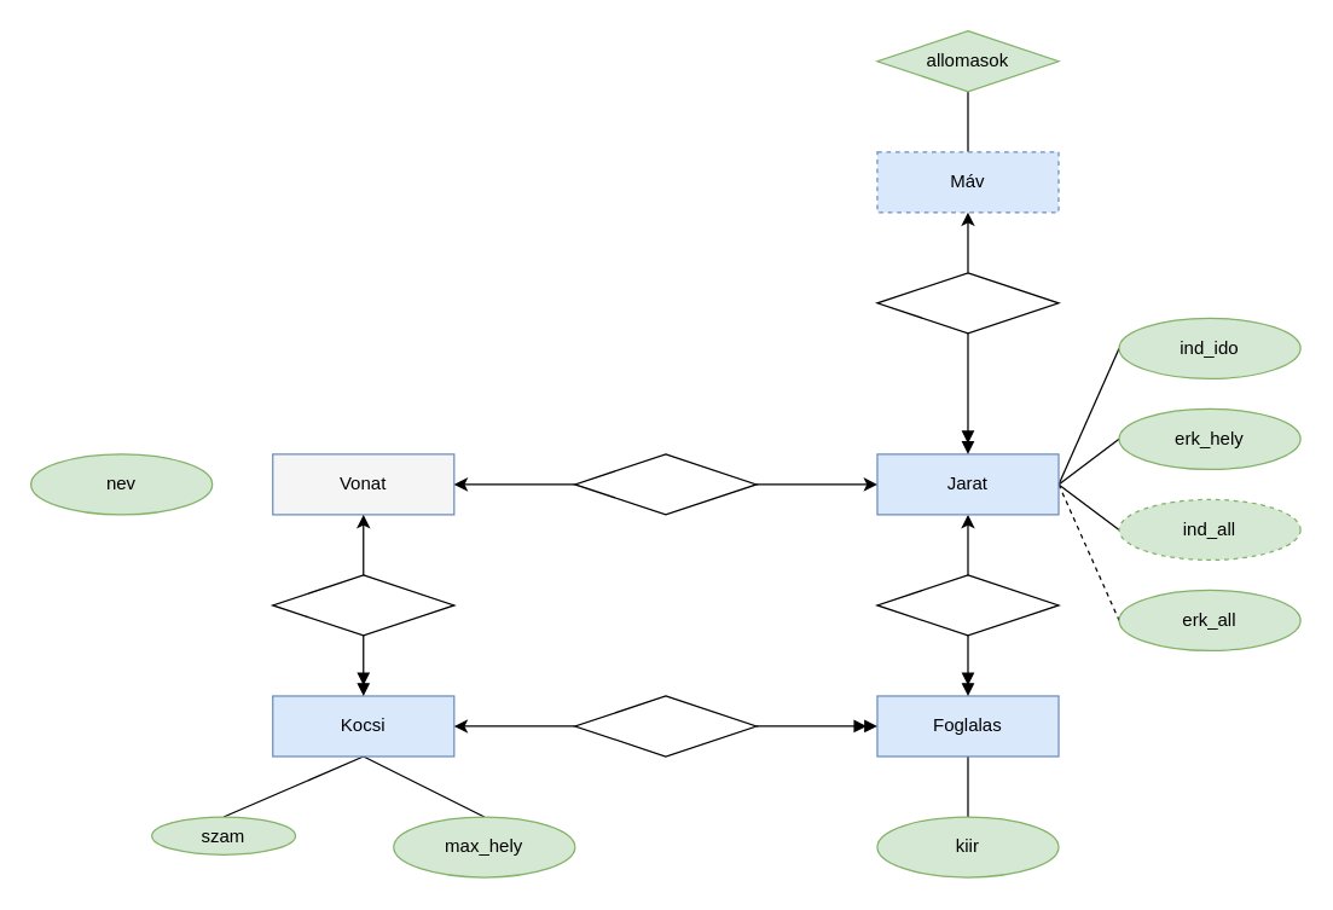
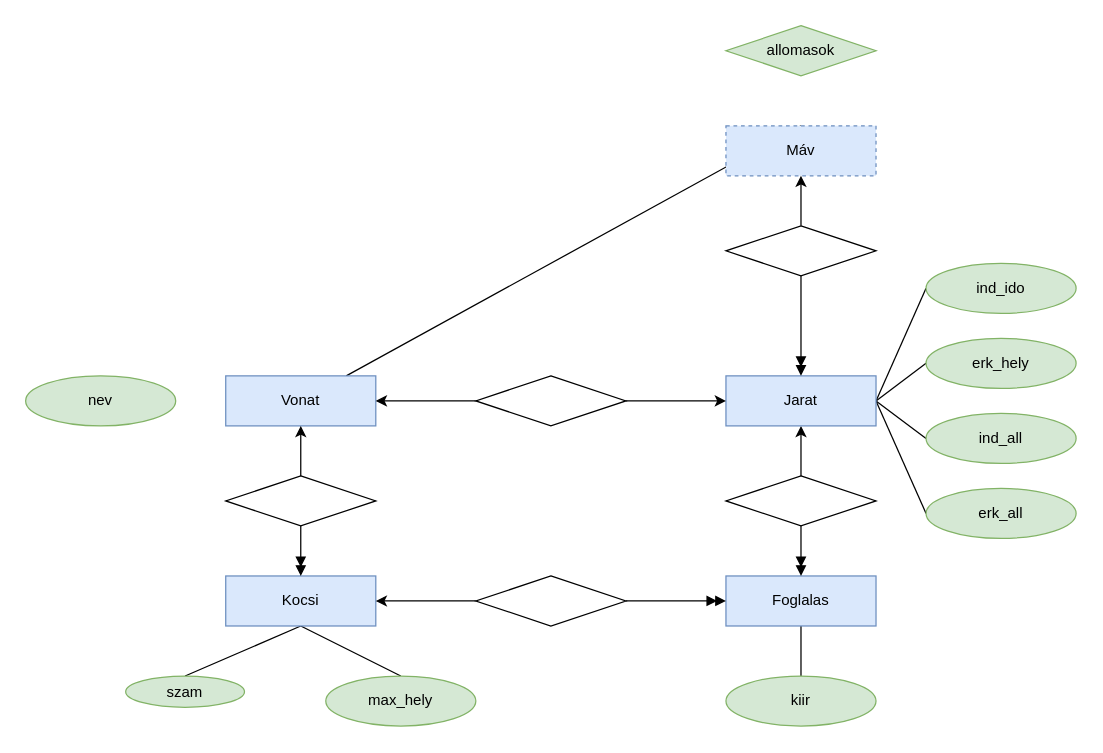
  <mxCell id="0" />
  <mxCell id="1" parent="0" />
- <mxCell id="2" style="edgeStyle=none;rounded=0;orthogonalLoop=1;jettySize=auto;html=1;exitX=0.5;exitY=0;exitDx=0;exitDy=0;entryX=0.5;entryY=1;entryDx=0;entryDy=0;endArrow=none;endFill=0;" edge="1" parent="1" source="3" target="4"><mxGeometry relative="1" as="geometry" /></mxCell>
+ <mxCell id="2" style="edgeStyle=none;rounded=0;orthogonalLoop=1;jettySize=auto;html=1;exitX=0.5;exitY=0;exitDx=0;exitDy=0;endArrow=none;endFill=0;" edge="1" parent="1" source="3" target="5"><mxGeometry relative="1" as="geometry" /></mxCell>
  <mxCell id="3" value="Máv" style="rounded=0;whiteSpace=wrap;html=1;fillColor=#dae8fc;strokeColor=#6c8ebf;dashed=1;" vertex="1" parent="1"><mxGeometry x="580" y="100" width="120" height="40" as="geometry" /></mxCell>
  <mxCell id="4" value="allomasok" style="rhombus;whiteSpace=wrap;html=1;fillColor=#d5e8d4;strokeColor=#82b366;" vertex="1" parent="1"><mxGeometry x="580" width="120" height="40" as="geometry" y="20" /></mxCell>
- <mxCell id="5" value="Vonat" style="rounded=0;whiteSpace=wrap;html=1;fillColor=#f5f5f5;strokeColor=#6c8ebf;" vertex="1" parent="1"><mxGeometry x="180" y="300" width="120" height="40" as="geometry" /></mxCell>
+ <mxCell id="5" value="Vonat" style="rounded=0;whiteSpace=wrap;html=1;fillColor=#dae8fc;strokeColor=#6c8ebf;" vertex="1" parent="1"><mxGeometry x="180" y="300" width="120" height="40" as="geometry" /></mxCell>
  <mxCell id="6" value="nev" style="ellipse;whiteSpace=wrap;html=1;fillColor=#d5e8d4;strokeColor=#82b366;" vertex="1" parent="1"><mxGeometry y="300" width="120" height="40" as="geometry" x="20" /></mxCell>
  <mxCell id="7" style="rounded=0;orthogonalLoop=1;jettySize=auto;html=1;exitX=0.5;exitY=1;exitDx=0;exitDy=0;entryX=0.5;entryY=0;entryDx=0;entryDy=0;endArrow=none;endFill=0;" edge="1" parent="1" source="9" target="11"><mxGeometry relative="1" as="geometry" /></mxCell>
  <mxCell id="8" style="edgeStyle=none;rounded=0;orthogonalLoop=1;jettySize=auto;html=1;exitX=0.5;exitY=1;exitDx=0;exitDy=0;entryX=0.5;entryY=0;entryDx=0;entryDy=0;endArrow=none;endFill=0;" edge="1" parent="1" source="9" target="10"><mxGeometry relative="1" as="geometry" /></mxCell>
  <mxCell id="9" value="Kocsi" style="rounded=0;whiteSpace=wrap;html=1;fillColor=#dae8fc;strokeColor=#6c8ebf;" vertex="1" parent="1"><mxGeometry x="180" y="460" width="120" height="40" as="geometry" /></mxCell>
  <mxCell id="10" value="szam" style="ellipse;whiteSpace=wrap;html=1;fillColor=#d5e8d4;strokeColor=#82b366;" vertex="1" parent="1"><mxGeometry x="100" y="540" width="95" height="25" as="geometry" /></mxCell>
  <mxCell id="11" value="max_hely" style="ellipse;whiteSpace=wrap;html=1;fillColor=#d5e8d4;strokeColor=#82b366;" vertex="1" parent="1"><mxGeometry x="260" y="540" width="120" height="40" as="geometry" /></mxCell>
  <mxCell id="12" style="edgeStyle=orthogonalEdgeStyle;rounded=0;orthogonalLoop=1;jettySize=auto;html=1;exitX=0.5;exitY=1;exitDx=0;exitDy=0;endArrow=doubleBlock;endFill=1;" edge="1" parent="1" source="14" target="9"><mxGeometry relative="1" as="geometry" /></mxCell>
  <mxCell id="13" style="edgeStyle=orthogonalEdgeStyle;rounded=0;orthogonalLoop=1;jettySize=auto;html=1;exitX=0.5;exitY=0;exitDx=0;exitDy=0;entryX=0.5;entryY=1;entryDx=0;entryDy=0;endArrow=classic;endFill=1;" edge="1" parent="1" source="14" target="5"><mxGeometry relative="1" as="geometry" /></mxCell>
  <mxCell id="14" value="" style="rhombus;whiteSpace=wrap;html=1;" vertex="1" parent="1"><mxGeometry x="180" y="380" width="120" height="40" as="geometry" /></mxCell>
  <mxCell id="15" style="edgeStyle=none;rounded=0;orthogonalLoop=1;jettySize=auto;html=1;exitX=0.5;exitY=1;exitDx=0;exitDy=0;entryX=0.5;entryY=0;entryDx=0;entryDy=0;endArrow=none;endFill=0;" edge="1" parent="1" source="16" target="28"><mxGeometry relative="1" as="geometry" /></mxCell>
  <mxCell id="16" value="Foglalas" style="rounded=0;whiteSpace=wrap;html=1;fillColor=#dae8fc;strokeColor=#6c8ebf;" vertex="1" parent="1"><mxGeometry x="580" y="460" width="120" height="40" as="geometry" /></mxCell>
  <mxCell id="17" style="edgeStyle=none;rounded=0;orthogonalLoop=1;jettySize=auto;html=1;exitX=0.5;exitY=1;exitDx=0;exitDy=0;endArrow=doubleBlock;endFill=1;" edge="1" parent="1" source="19" target="16"><mxGeometry relative="1" as="geometry" /></mxCell>
  <mxCell id="18" style="edgeStyle=none;rounded=0;orthogonalLoop=1;jettySize=auto;html=1;exitX=0.5;exitY=0;exitDx=0;exitDy=0;entryX=0.5;entryY=1;entryDx=0;entryDy=0;endArrow=classic;endFill=1;" edge="1" parent="1" source="19" target="24"><mxGeometry relative="1" as="geometry" /></mxCell>
  <mxCell id="19" value="" style="rhombus;whiteSpace=wrap;html=1;" vertex="1" parent="1"><mxGeometry x="580" y="380" width="120" height="40" as="geometry" /></mxCell>
  <mxCell id="20" style="edgeStyle=none;rounded=0;orthogonalLoop=1;jettySize=auto;html=1;exitX=1;exitY=0.5;exitDx=0;exitDy=0;entryX=0;entryY=0.5;entryDx=0;entryDy=0;endArrow=none;endFill=0;" edge="1" parent="1" source="24" target="35"><mxGeometry relative="1" as="geometry" /></mxCell>
  <mxCell id="21" style="edgeStyle=none;rounded=0;orthogonalLoop=1;jettySize=auto;html=1;exitX=1;exitY=0.5;exitDx=0;exitDy=0;entryX=0;entryY=0.5;entryDx=0;entryDy=0;endArrow=none;endFill=0;" edge="1" parent="1" source="24" target="36"><mxGeometry relative="1" as="geometry" /></mxCell>
  <mxCell id="22" style="edgeStyle=none;rounded=0;orthogonalLoop=1;jettySize=auto;html=1;exitX=1;exitY=0.5;exitDx=0;exitDy=0;entryX=0;entryY=0.5;entryDx=0;entryDy=0;endArrow=none;endFill=0;" edge="1" parent="1" source="24" target="37"><mxGeometry relative="1" as="geometry" /></mxCell>
- <mxCell id="23" style="edgeStyle=none;rounded=0;orthogonalLoop=1;jettySize=auto;html=1;exitX=1;exitY=0.5;exitDx=0;exitDy=0;entryX=0;entryY=0.5;entryDx=0;entryDy=0;endArrow=none;endFill=0;dashed=1;" edge="1" parent="1" source="24" target="38"><mxGeometry relative="1" as="geometry" /></mxCell>
+ <mxCell id="23" style="edgeStyle=none;rounded=0;orthogonalLoop=1;jettySize=auto;html=1;exitX=1;exitY=0.5;exitDx=0;exitDy=0;entryX=0;entryY=0.5;entryDx=0;entryDy=0;endArrow=none;endFill=0;" edge="1" parent="1" source="24" target="38"><mxGeometry relative="1" as="geometry" /></mxCell>
  <mxCell id="24" value="Jarat" style="rounded=0;whiteSpace=wrap;html=1;fillColor=#dae8fc;strokeColor=#6c8ebf;" vertex="1" parent="1"><mxGeometry x="580" y="300" width="120" height="40" as="geometry" /></mxCell>
  <mxCell id="25" style="edgeStyle=none;rounded=0;orthogonalLoop=1;jettySize=auto;html=1;exitX=0;exitY=0.5;exitDx=0;exitDy=0;endArrow=classic;endFill=1;" edge="1" parent="1" source="27" target="9"><mxGeometry relative="1" as="geometry" /></mxCell>
  <mxCell id="26" style="edgeStyle=none;rounded=0;orthogonalLoop=1;jettySize=auto;html=1;exitX=1;exitY=0.5;exitDx=0;exitDy=0;entryX=0;entryY=0.5;entryDx=0;entryDy=0;endArrow=doubleBlock;endFill=1;" edge="1" parent="1" source="27" target="16"><mxGeometry relative="1" as="geometry" /></mxCell>
  <mxCell id="27" value="" style="rhombus;whiteSpace=wrap;html=1;" vertex="1" parent="1"><mxGeometry x="380" y="460" width="120" height="40" as="geometry" /></mxCell>
  <mxCell id="28" value="kiir" style="ellipse;whiteSpace=wrap;html=1;fillColor=#d5e8d4;strokeColor=#82b366;" vertex="1" parent="1"><mxGeometry x="580" y="540" width="120" height="40" as="geometry" /></mxCell>
  <mxCell id="29" style="edgeStyle=none;rounded=0;orthogonalLoop=1;jettySize=auto;html=1;exitX=0.5;exitY=1;exitDx=0;exitDy=0;endArrow=doubleBlock;endFill=1;" edge="1" parent="1" source="31" target="24"><mxGeometry relative="1" as="geometry" /></mxCell>
  <mxCell id="30" style="edgeStyle=none;rounded=0;orthogonalLoop=1;jettySize=auto;html=1;exitX=0.5;exitY=0;exitDx=0;exitDy=0;entryX=0.5;entryY=1;entryDx=0;entryDy=0;endArrow=classic;endFill=1;" edge="1" parent="1" source="31" target="3"><mxGeometry relative="1" as="geometry" /></mxCell>
  <mxCell id="31" value="" style="rhombus;whiteSpace=wrap;html=1;" vertex="1" parent="1"><mxGeometry x="580" y="180" width="120" height="40" as="geometry" /></mxCell>
  <mxCell id="32" style="edgeStyle=none;rounded=0;orthogonalLoop=1;jettySize=auto;html=1;exitX=0;exitY=0.5;exitDx=0;exitDy=0;endArrow=classic;endFill=1;" edge="1" parent="1" source="34" target="5"><mxGeometry relative="1" as="geometry" /></mxCell>
  <mxCell id="33" style="edgeStyle=none;rounded=0;orthogonalLoop=1;jettySize=auto;html=1;exitX=1;exitY=0.5;exitDx=0;exitDy=0;entryX=0;entryY=0.5;entryDx=0;entryDy=0;endArrow=classic;endFill=1;" edge="1" parent="1" source="34" target="24"><mxGeometry relative="1" as="geometry" /></mxCell>
  <mxCell id="34" value="" style="rhombus;whiteSpace=wrap;html=1;" vertex="1" parent="1"><mxGeometry x="380" y="300" width="120" height="40" as="geometry" /></mxCell>
  <mxCell id="35" value="ind_ido" style="ellipse;whiteSpace=wrap;html=1;fillColor=#d5e8d4;strokeColor=#82b366;" vertex="1" parent="1"><mxGeometry x="740" y="210" width="120" height="40" as="geometry" /></mxCell>
  <mxCell id="36" value="erk_hely" style="ellipse;whiteSpace=wrap;html=1;fillColor=#d5e8d4;strokeColor=#82b366;" vertex="1" parent="1"><mxGeometry x="740" y="270" width="120" height="40" as="geometry" /></mxCell>
- <mxCell id="37" value="ind_all" style="ellipse;whiteSpace=wrap;html=1;fillColor=#d5e8d4;strokeColor=#82b366;dashed=1;" vertex="1" parent="1"><mxGeometry x="740" y="330" width="120" height="40" as="geometry" /></mxCell>
+ <mxCell id="37" value="ind_all" style="ellipse;whiteSpace=wrap;html=1;fillColor=#d5e8d4;strokeColor=#82b366;" vertex="1" parent="1"><mxGeometry x="740" y="330" width="120" height="40" as="geometry" /></mxCell>
  <mxCell id="38" value="erk_all" style="ellipse;whiteSpace=wrap;html=1;fillColor=#d5e8d4;strokeColor=#82b366;" vertex="1" parent="1"><mxGeometry x="740" y="390" width="120" height="40" as="geometry" /></mxCell>
